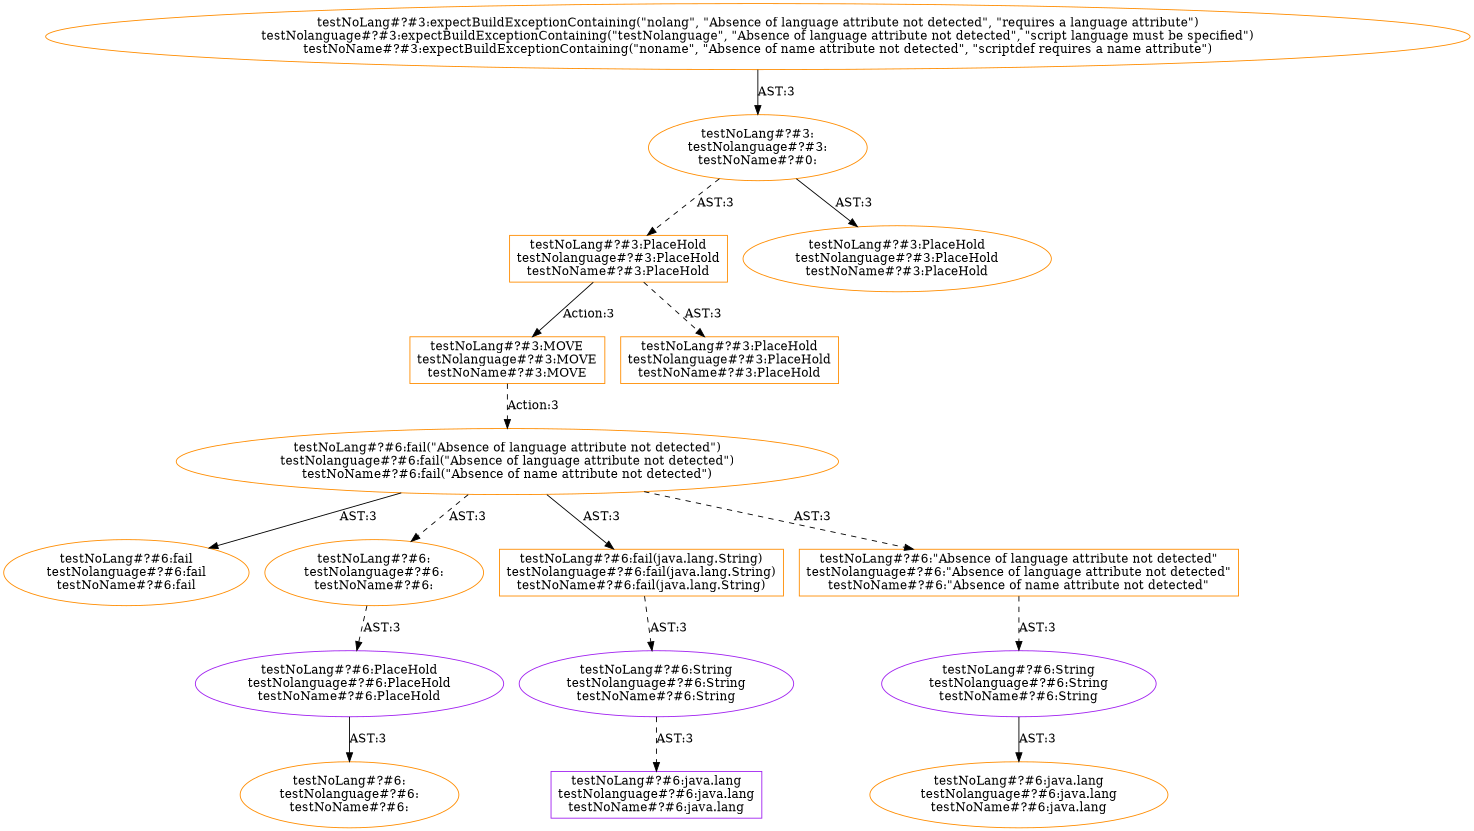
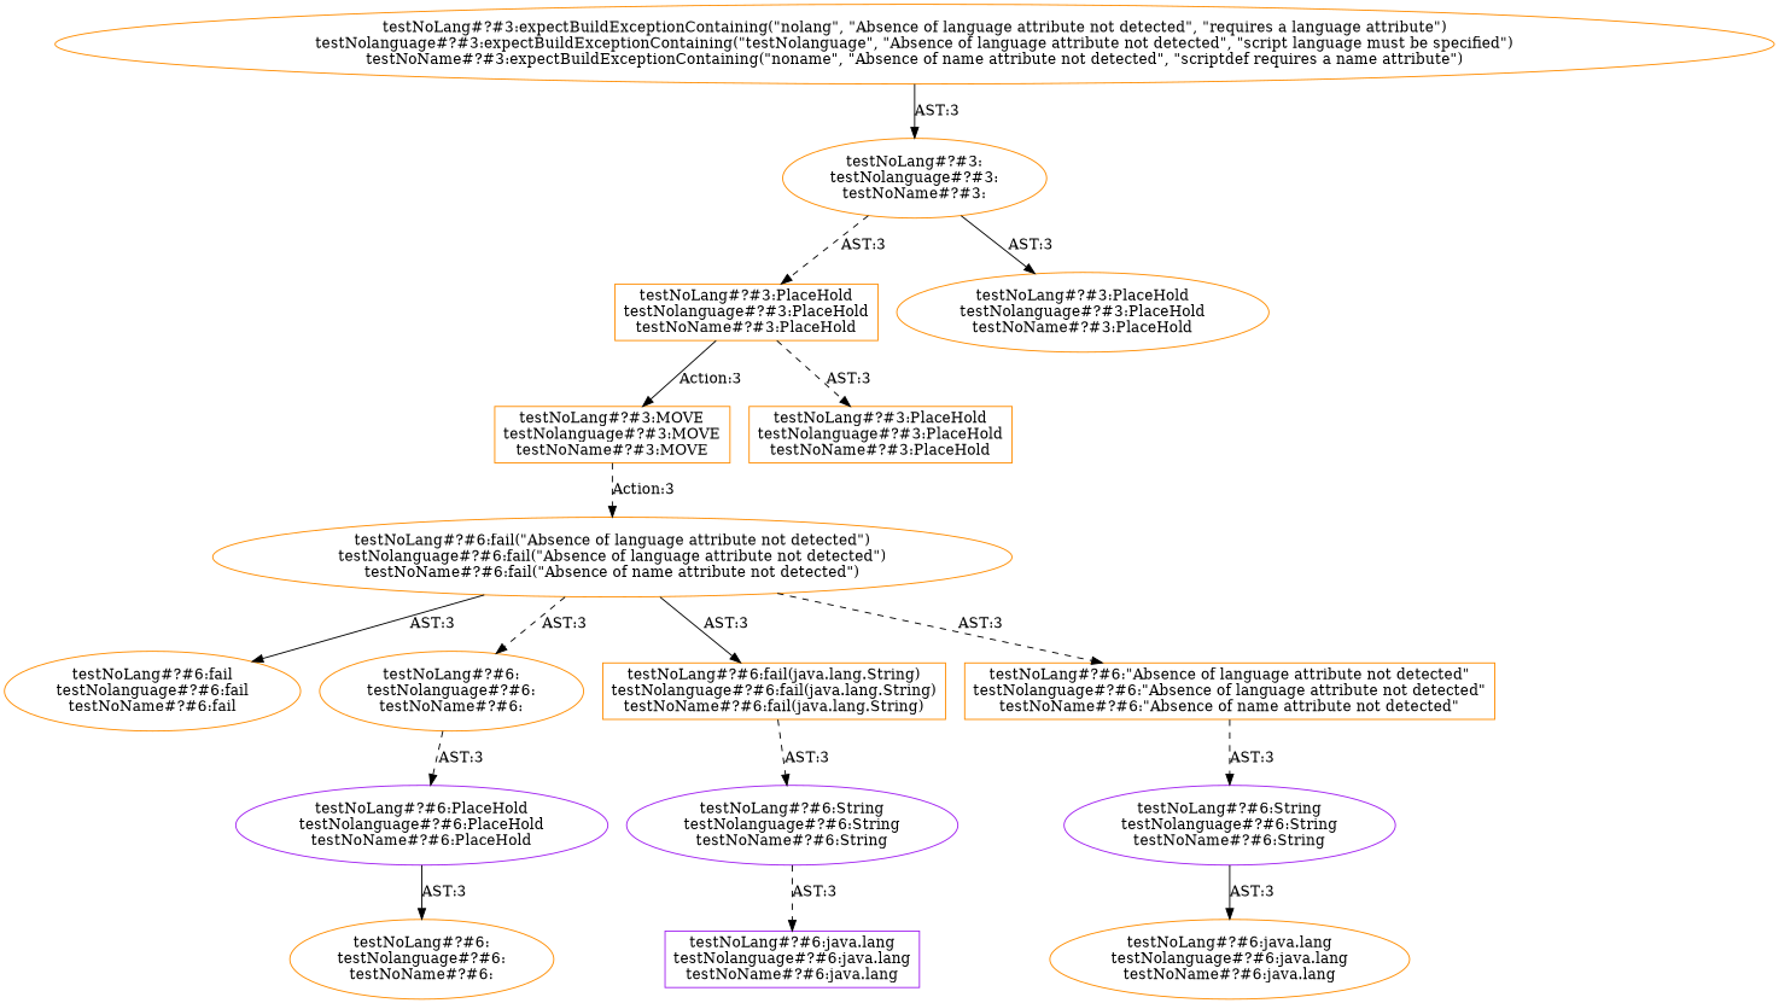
  digraph {
    node [shape=ellipse color=darkorange]
    edge [style=dashed]
    n1 [label="testNoLang#?#3:MOVE\ntestNolanguage#?#3:MOVE\ntestNoName#?#3:MOVE" shape=box]
    n2 [label="testNoLang#?#6:fail(\"Absence of language attribute not detected\")\ntestNolanguage#?#6:fail(\"Absence of language attribute not detected\")\ntestNoName#?#6:fail(\"Absence of name attribute not detected\")"]
    n3 [label="testNoLang#?#3:PlaceHold\ntestNolanguage#?#3:PlaceHold\ntestNoName#?#3:PlaceHold" shape=box]
    n4 [label="testNoLang#?#3:PlaceHold\ntestNolanguage#?#3:PlaceHold\ntestNoName#?#3:PlaceHold" shape=box]
-   n5 [label="testNoLang#?#3:\ntestNolanguage#?#3:\ntestNoName#?#0:"]
+   n5 [label="testNoLang#?#3:\ntestNolanguage#?#3:\ntestNoName#?#3:"]
    n6 [label="testNoLang#?#3:PlaceHold\ntestNolanguage#?#3:PlaceHold\ntestNoName#?#3:PlaceHold"]
    n7 [label="testNoLang#?#3:expectBuildExceptionContaining(\"nolang\", \"Absence of language attribute not detected\", \"requires a language attribute\")\ntestNolanguage#?#3:expectBuildExceptionContaining(\"testNolanguage\", \"Absence of language attribute not detected\", \"script language must be specified\")\ntestNoName#?#3:expectBuildExceptionContaining(\"noname\", \"Absence of name attribute not detected\", \"scriptdef requires a name attribute\")"]
    n8 [label="testNoLang#?#6:fail\ntestNolanguage#?#6:fail\ntestNoName#?#6:fail"]
    n9 [label="testNoLang#?#6:\ntestNolanguage#?#6:\ntestNoName#?#6:"]
    n10 [label="testNoLang#?#6:fail(java.lang.String)\ntestNolanguage#?#6:fail(java.lang.String)\ntestNoName#?#6:fail(java.lang.String)" shape=box]
    n11 [label="testNoLang#?#6:\"Absence of language attribute not detected\"\ntestNolanguage#?#6:\"Absence of language attribute not detected\"\ntestNoName#?#6:\"Absence of name attribute not detected\"" shape=box]
    n12 [label="testNoLang#?#6:PlaceHold\ntestNolanguage#?#6:PlaceHold\ntestNoName#?#6:PlaceHold" color=purple]
    n13 [label="testNoLang#?#6:\ntestNolanguage#?#6:\ntestNoName#?#6:"]
    n14 [label="testNoLang#?#6:String\ntestNolanguage#?#6:String\ntestNoName#?#6:String" color=purple]
    n15 [label="testNoLang#?#6:java.lang\ntestNolanguage#?#6:java.lang\ntestNoName#?#6:java.lang" shape=box color=purple]
    n16 [label="testNoLang#?#6:String\ntestNolanguage#?#6:String\ntestNoName#?#6:String" color=purple]
    n17 [label="testNoLang#?#6:java.lang\ntestNolanguage#?#6:java.lang\ntestNoName#?#6:java.lang"]
    n1 -> n2 [label="Action:3"]
    n2 -> n8 [label="AST:3" style=solid]
    n2 -> n9 [label="AST:3"]
    n2 -> n10 [label="AST:3" style=solid]
    n2 -> n11 [label="AST:3"]
    n3 -> n1 [label="Action:3" style=solid]
    n3 -> n4 [label="AST:3"]
    n5 -> n3 [label="AST:3"]
    n5 -> n6 [label="AST:3" style=solid]
    n7 -> n5 [label="AST:3" style=solid]
    n9 -> n12 [label="AST:3"]
    n10 -> n14 [label="AST:3"]
    n11 -> n16 [label="AST:3"]
    n12 -> n13 [label="AST:3" style=solid]
    n14 -> n15 [label="AST:3"]
    n16 -> n17 [label="AST:3" style=solid]
  }
